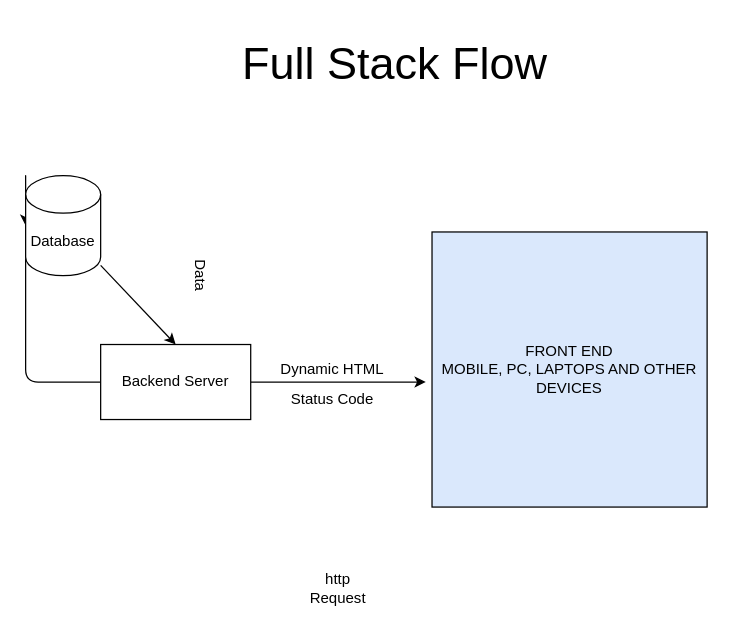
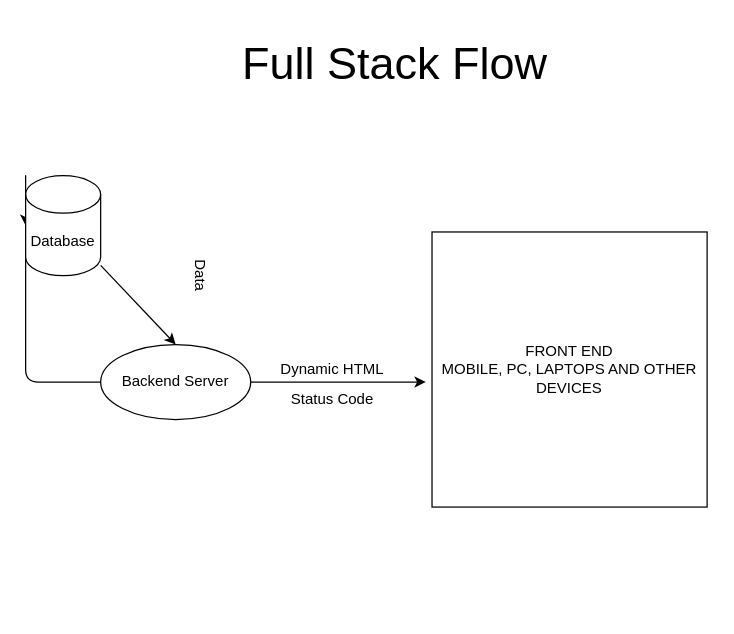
  <mxCell id="0" />
  <mxCell id="1" parent="0" />
  <mxCell id="2" style="edgeStyle=none;html=1;entryX=0;entryY=0.5;entryDx=0;entryDy=0;entryPerimeter=0;" edge="1" parent="1" source="4" target="6"><mxGeometry relative="1" as="geometry"><mxPoint x="20" y="135" as="targetPoint" /><Array as="points"><mxPoint x="20" y="305" /><mxPoint x="20" y="135" /></Array></mxGeometry></mxCell>
  <mxCell id="3" style="edgeStyle=none;html=1;" edge="1" parent="1" source="4"><mxGeometry relative="1" as="geometry"><mxPoint x="340" y="305" as="targetPoint" /></mxGeometry></mxCell>
- <mxCell id="4" value="Backend Server" style="rounded=0;whiteSpace=wrap;html=1;" vertex="1" parent="1"><mxGeometry x="80" y="275" width="120" height="60" as="geometry" /></mxCell>
+ <mxCell id="4" value="Backend Server" style="ellipse;whiteSpace=wrap;html=1;" vertex="1" parent="1"><mxGeometry x="80" y="275" width="120" height="60" as="geometry" /></mxCell>
  <mxCell id="5" style="edgeStyle=none;html=1;entryX=0.5;entryY=0;entryDx=0;entryDy=0;" edge="1" parent="1" source="6" target="4"><mxGeometry relative="1" as="geometry" /></mxCell>
  <mxCell id="6" value="Database" style="shape=cylinder3;whiteSpace=wrap;html=1;boundedLbl=1;backgroundOutline=1;size=15;" vertex="1" parent="1"><mxGeometry x="20" y="140" width="60" height="80" as="geometry" /></mxCell>
- <mxCell id="7" value="FRONT END&lt;br&gt;MOBILE, PC, LAPTOPS AND OTHER DEVICES" style="whiteSpace=wrap;html=1;aspect=fixed;fillColor=#dae8fc;" vertex="1" parent="1"><mxGeometry x="345" y="185" width="220" height="220" as="geometry" /></mxCell>
+ <mxCell id="7" value="FRONT END&lt;br&gt;MOBILE, PC, LAPTOPS AND OTHER DEVICES" style="whiteSpace=wrap;html=1;aspect=fixed;" vertex="1" parent="1"><mxGeometry x="345" y="185" width="220" height="220" as="geometry" /></mxCell>
  <mxCell id="8" value="Data" style="text;html=1;strokeColor=none;fillColor=none;align=center;verticalAlign=middle;whiteSpace=wrap;rounded=0;rotation=90;" vertex="1" parent="1"><mxGeometry x="130" y="205" width="60" height="30" as="geometry" /></mxCell>
- <mxCell id="9" value="http Request" style="text;html=1;strokeColor=none;fillColor=none;align=center;verticalAlign=middle;whiteSpace=wrap;rounded=0;" vertex="1" parent="1"><mxGeometry x="240" y="455" width="60" height="30" as="geometry" /></mxCell>
  <mxCell id="10" value="Dynamic HTML" style="text;html=1;align=center;verticalAlign=middle;resizable=0;points=[];autosize=1;strokeColor=none;fillColor=none;" vertex="1" parent="1"><mxGeometry x="210" y="280" width="110" height="30" as="geometry" /></mxCell>
  <mxCell id="11" value="&lt;font style=&quot;font-size: 36px;&quot;&gt;Full Stack Flow&lt;/font&gt;" style="text;html=1;align=center;verticalAlign=middle;resizable=0;points=[];autosize=1;strokeColor=none;fillColor=none;" vertex="1" parent="1"><mxGeometry x="180" y="20" width="270" height="60" as="geometry" /></mxCell>
  <mxCell id="12" value="&lt;font style=&quot;font-size: 12px;&quot;&gt;Status Code&lt;/font&gt;" style="text;html=1;align=center;verticalAlign=middle;resizable=0;points=[];autosize=1;strokeColor=none;fillColor=none;fontSize=36;" vertex="1" parent="1"><mxGeometry x="220" y="280" width="90" height="60" as="geometry" /></mxCell>
